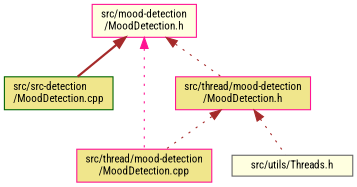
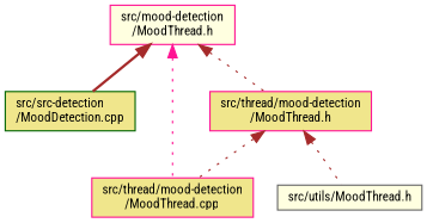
  digraph {
    fontname="Roboto Condensed"
    node [color=deeppink fillcolor=khaki fontname="Roboto Condensed" fontsize=10 shape=box style=filled]
    edge [color=brown dir=back fontname="Roboto Condensed" fontsize=10 labelfontname=Helvetica labelfontsize=10 style=dotted]
-   n1 [fillcolor=lightyellow fontcolor=black height=0.2 label="src/mood-detection\l/MoodDetection.h" width=0.4]
+   n1 [fillcolor=lightyellow fontcolor=black height=0.2 label="src/mood-detection\l/MoodThread.h" width=0.4]
    n2 [color=darkgreen height=0.2 label="src/src-detection\l/MoodDetection.cpp" width=0.4]
-   n3 [height=0.2 label="src/thread/mood-detection\l/MoodDetection.cpp" width=0.4]
-   n4 [height=0.2 label="src/thread/mood-detection\l/MoodDetection.h" width=0.4]
-   n5 [color=gray40 fillcolor=lightyellow height=0.2 label="src/utils/Threads.h" width=0.4]
+   n3 [height=0.2 label="src/thread/mood-detection\l/MoodThread.cpp" width=0.4]
+   n4 [height=0.2 label="src/thread/mood-detection\l/MoodThread.h" width=0.4]
+   n5 [color=gray40 fillcolor=lightyellow height=0.2 label="src/utils/MoodThread.h" width=0.4]
    n1 -> n2 [style=bold]
    n1 -> n3 [color=deeppink]
    n1 -> n4
    n4 -> n3
    n4 -> n5
  }
